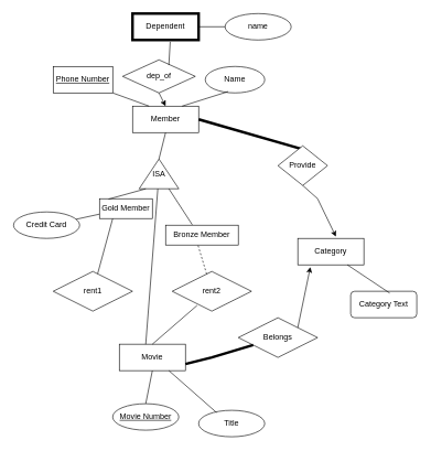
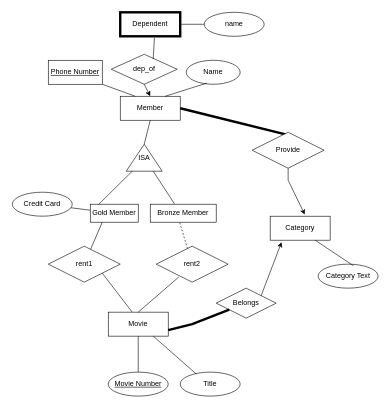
  <mxCell id="0" />
  <mxCell id="1" parent="0" />
- <mxCell id="2" value="Movie Number" style="ellipse;whiteSpace=wrap;html=1;align=center;fontStyle=4;" vertex="1" parent="1"><mxGeometry x="170" y="610" width="100" height="40" as="geometry" /></mxCell>
+ <mxCell id="2" value="Movie Number" style="ellipse;whiteSpace=wrap;html=1;align=center;fontStyle=4;" vertex="1" parent="1"><mxGeometry x="180" y="620" width="100" height="40" as="geometry" /></mxCell>
  <mxCell id="3" value="Title" style="ellipse;whiteSpace=wrap;html=1;align=center;" vertex="1" parent="1"><mxGeometry x="300" y="620" width="100" height="40" as="geometry" /></mxCell>
  <mxCell id="4" value="Member" style="whiteSpace=wrap;html=1;align=center;" vertex="1" parent="1"><mxGeometry x="200" y="160" width="100" height="40" as="geometry" /></mxCell>
  <mxCell id="5" value="Movie" style="whiteSpace=wrap;html=1;align=center;" vertex="1" parent="1"><mxGeometry x="180" y="520" width="100" height="40" as="geometry" /></mxCell>
  <mxCell id="6" value="Phone Number" style="whiteSpace=wrap;html=1;align=center;fontStyle=4;rounded=0;" vertex="1" parent="1"><mxGeometry x="80" y="100" width="90" height="40" as="geometry" /></mxCell>
  <mxCell id="7" value="Name" style="ellipse;whiteSpace=wrap;html=1;align=center;" vertex="1" parent="1"><mxGeometry x="310" y="100" width="90" height="40" as="geometry" /></mxCell>
  <mxCell id="8" value="" style="endArrow=none;html=1;rounded=0;entryX=0.385;entryY=0.95;entryDx=0;entryDy=0;entryPerimeter=0;exitX=0.75;exitY=0;exitDx=0;exitDy=0;" edge="1" parent="1" source="4" target="7"><mxGeometry width="50" height="50" relative="1" as="geometry"><mxPoint x="460" y="320" as="sourcePoint" /><mxPoint x="510" y="270" as="targetPoint" /></mxGeometry></mxCell>
  <mxCell id="9" value="Category" style="whiteSpace=wrap;html=1;align=center;" vertex="1" parent="1"><mxGeometry x="450" y="360" width="100" height="40" as="geometry" /></mxCell>
- <mxCell id="10" value="Category Text" style="whiteSpace=wrap;html=1;align=center;rounded=1;" vertex="1" parent="1"><mxGeometry x="530" y="440" width="100" height="40" as="geometry" /></mxCell>
- <mxCell id="11" value="Belongs" style="shape=rhombus;perimeter=rhombusPerimeter;whiteSpace=wrap;html=1;align=center;" vertex="1" parent="1"><mxGeometry x="360" y="480" width="120" height="60" as="geometry" /></mxCell>
+ <mxCell id="10" value="Category Text" style="ellipse;whiteSpace=wrap;html=1;align=center;" vertex="1" parent="1"><mxGeometry x="530" y="440" width="100" height="40" as="geometry" /></mxCell>
+ <mxCell id="11" value="Belongs" style="shape=rhombus;perimeter=rhombusPerimeter;whiteSpace=wrap;html=1;align=center;" vertex="1" parent="1"><mxGeometry x="360" y="480" width="100" height="50" as="geometry" /></mxCell>
  <mxCell id="12" value="" style="endArrow=none;html=1;rounded=0;entryX=1;entryY=0.75;entryDx=0;entryDy=0;strokeWidth=4;" edge="1" parent="1" source="11" target="5"><mxGeometry width="50" height="50" relative="1" as="geometry"><mxPoint x="220" y="410" as="sourcePoint" /><mxPoint x="270" y="360" as="targetPoint" /><Array as="points"><mxPoint x="320" y="540" /></Array></mxGeometry></mxCell>
  <mxCell id="13" value="" style="endArrow=none;html=1;rounded=0;exitX=0.575;exitY=0.117;exitDx=0;exitDy=0;exitPerimeter=0;fillColor=#000000;strokeColor=#000000;fontStyle=5;strokeWidth=4;entryX=1;entryY=0.5;entryDx=0;entryDy=0;" edge="1" parent="1" source="14" target="4"><mxGeometry width="50" height="50" relative="1" as="geometry"><mxPoint x="460" y="420" as="sourcePoint" /><mxPoint x="480" y="360" as="targetPoint" /></mxGeometry></mxCell>
- <mxCell id="14" value="Provide" style="shape=rhombus;perimeter=rhombusPerimeter;whiteSpace=wrap;html=1;align=center;" vertex="1" parent="1"><mxGeometry x="420" y="220" width="75" height="60" as="geometry" /></mxCell>
+ <mxCell id="14" value="Provide" style="shape=rhombus;perimeter=rhombusPerimeter;whiteSpace=wrap;html=1;align=center;" vertex="1" parent="1"><mxGeometry x="420" y="220" width="120" height="60" as="geometry" /></mxCell>
  <mxCell id="15" value="" style="endArrow=classic;html=1;rounded=0;exitX=0.5;exitY=1;exitDx=0;exitDy=0;entryX=0.577;entryY=-0.067;entryDx=0;entryDy=0;entryPerimeter=0;" edge="1" parent="1" source="14" target="9"><mxGeometry width="50" height="50" relative="1" as="geometry"><mxPoint x="420" y="460" as="sourcePoint" /><mxPoint x="370" y="510" as="targetPoint" /><Array as="points"><mxPoint x="480" y="300" /></Array></mxGeometry></mxCell>
  <mxCell id="16" value="Credit Card" style="ellipse;whiteSpace=wrap;html=1;align=center;" vertex="1" parent="1"><mxGeometry x="20" y="320" width="100" height="40" as="geometry" /></mxCell>
  <mxCell id="17" value="" style="endArrow=none;html=1;rounded=0;" edge="1" parent="1" source="16" target="18"><mxGeometry width="50" height="50" relative="1" as="geometry"><mxPoint x="90" y="700" as="sourcePoint" /><mxPoint x="140" y="650" as="targetPoint" /></mxGeometry></mxCell>
- <mxCell id="18" value="Gold Member" style="whiteSpace=wrap;html=1;align=center;" vertex="1" parent="1"><mxGeometry x="150" y="300" width="80" height="30" as="geometry" /></mxCell>
+ <mxCell id="18" value="Gold Member" style="whiteSpace=wrap;html=1;align=center;" vertex="1" parent="1"><mxGeometry x="150" y="340" width="80" height="30" as="geometry" /></mxCell>
  <mxCell id="19" value="Bronze Member" style="whiteSpace=wrap;html=1;align=center;" vertex="1" parent="1"><mxGeometry x="250" y="340" width="110" height="30" as="geometry" /></mxCell>
  <mxCell id="20" value="ISA" style="triangle;whiteSpace=wrap;html=1;direction=north;" vertex="1" parent="1"><mxGeometry x="210" y="240" width="60" height="45" as="geometry" /></mxCell>
  <mxCell id="21" value="" style="endArrow=none;html=1;rounded=0;entryX=1;entryY=1;entryDx=0;entryDy=0;exitX=0.25;exitY=0;exitDx=0;exitDy=0;" edge="1" parent="1" source="4" target="6"><mxGeometry width="50" height="50" relative="1" as="geometry"><mxPoint x="370" y="360" as="sourcePoint" /><mxPoint x="420" y="310" as="targetPoint" /></mxGeometry></mxCell>
  <mxCell id="22" value="" style="endArrow=none;html=1;rounded=0;exitX=1;exitY=0.5;exitDx=0;exitDy=0;entryX=0.5;entryY=1;entryDx=0;entryDy=0;" edge="1" parent="1" source="20" target="4"><mxGeometry width="50" height="50" relative="1" as="geometry"><mxPoint x="215" y="250" as="sourcePoint" /><mxPoint x="265" y="200" as="targetPoint" /></mxGeometry></mxCell>
  <mxCell id="23" value="" style="endArrow=none;html=1;rounded=0;exitX=0.171;exitY=0.022;exitDx=0;exitDy=0;exitPerimeter=0;" edge="1" parent="1" source="18"><mxGeometry width="50" height="50" relative="1" as="geometry"><mxPoint x="170" y="335" as="sourcePoint" /><mxPoint x="220" y="285" as="targetPoint" /></mxGeometry></mxCell>
  <mxCell id="24" value="" style="endArrow=none;html=1;rounded=0;entryX=0;entryY=0.75;entryDx=0;entryDy=0;exitX=0.367;exitY=-0.022;exitDx=0;exitDy=0;exitPerimeter=0;" edge="1" parent="1" source="19" target="20"><mxGeometry width="50" height="50" relative="1" as="geometry"><mxPoint x="300" y="460" as="sourcePoint" /><mxPoint x="350" y="410" as="targetPoint" /></mxGeometry></mxCell>
  <mxCell id="25" value="" style="endArrow=none;html=1;rounded=0;entryX=0.75;entryY=1;entryDx=0;entryDy=0;exitX=0.59;exitY=0.067;exitDx=0;exitDy=0;exitPerimeter=0;" edge="1" parent="1" source="10" target="9"><mxGeometry width="50" height="50" relative="1" as="geometry"><mxPoint x="300" y="460" as="sourcePoint" /><mxPoint x="350" y="410" as="targetPoint" /></mxGeometry></mxCell>
  <mxCell id="26" value="" style="endArrow=classic;html=1;rounded=0;exitX=1;exitY=0;exitDx=0;exitDy=0;entryX=0.19;entryY=1.083;entryDx=0;entryDy=0;entryPerimeter=0;" edge="1" parent="1" source="11" target="9"><mxGeometry width="50" height="50" relative="1" as="geometry"><mxPoint x="300" y="460" as="sourcePoint" /><mxPoint x="350" y="410" as="targetPoint" /></mxGeometry></mxCell>
  <mxCell id="27" value="" style="endArrow=none;html=1;rounded=0;exitX=0.5;exitY=0;exitDx=0;exitDy=0;entryX=0.5;entryY=1;entryDx=0;entryDy=0;" edge="1" parent="1" source="2" target="5"><mxGeometry width="50" height="50" relative="1" as="geometry"><mxPoint x="300" y="460" as="sourcePoint" /><mxPoint x="350" y="410" as="targetPoint" /></mxGeometry></mxCell>
  <mxCell id="28" value="" style="endArrow=none;html=1;rounded=0;exitX=0.27;exitY=0.083;exitDx=0;exitDy=0;exitPerimeter=0;entryX=0.75;entryY=1;entryDx=0;entryDy=0;" edge="1" parent="1" source="3" target="5"><mxGeometry width="50" height="50" relative="1" as="geometry"><mxPoint x="300" y="460" as="sourcePoint" /><mxPoint x="350" y="410" as="targetPoint" /></mxGeometry></mxCell>
  <mxCell id="29" value="rent2" style="shape=rhombus;perimeter=rhombusPerimeter;whiteSpace=wrap;html=1;align=center;" vertex="1" parent="1"><mxGeometry x="260" y="410" width="120" height="60" as="geometry" /></mxCell>
  <mxCell id="30" value="rent1" style="shape=rhombus;perimeter=rhombusPerimeter;whiteSpace=wrap;html=1;align=center;" vertex="1" parent="1"><mxGeometry x="80" y="410" width="120" height="60" as="geometry" /></mxCell>
  <mxCell id="31" value="" style="endArrow=none;html=1;rounded=0;entryX=0.25;entryY=1;entryDx=0;entryDy=0;" edge="1" parent="1" source="30" target="18"><mxGeometry width="50" height="50" relative="1" as="geometry"><mxPoint x="300" y="460" as="sourcePoint" /><mxPoint x="350" y="410" as="targetPoint" /></mxGeometry></mxCell>
  <mxCell id="32" value="" style="endArrow=none;html=1;rounded=0;entryX=0.445;entryY=1;entryDx=0;entryDy=0;entryPerimeter=0;dashed=1;" edge="1" parent="1" source="29" target="19"><mxGeometry width="50" height="50" relative="1" as="geometry"><mxPoint x="300" y="460" as="sourcePoint" /><mxPoint x="350" y="410" as="targetPoint" /></mxGeometry></mxCell>
- <mxCell id="33" value="" style="endArrow=none;html=1;rounded=0;exitX=0.4;exitY=0;exitDx=0;exitDy=0;exitPerimeter=0;" edge="1" parent="1" source="5" target="20"><mxGeometry width="50" height="50" relative="1" as="geometry"><mxPoint x="300" y="460" as="sourcePoint" /><mxPoint x="350" y="410" as="targetPoint" /></mxGeometry></mxCell>
+ <mxCell id="33" value="" style="endArrow=none;html=1;rounded=0;entryX=1;entryY=1;entryDx=0;entryDy=0;exitX=0.4;exitY=0;exitDx=0;exitDy=0;exitPerimeter=0;" edge="1" parent="1" source="5" target="30"><mxGeometry width="50" height="50" relative="1" as="geometry"><mxPoint x="300" y="460" as="sourcePoint" /><mxPoint x="350" y="410" as="targetPoint" /></mxGeometry></mxCell>
  <mxCell id="34" value="" style="endArrow=none;html=1;rounded=0;exitX=0.5;exitY=0;exitDx=0;exitDy=0;entryX=0.314;entryY=0.856;entryDx=0;entryDy=0;entryPerimeter=0;" edge="1" parent="1" source="5" target="29"><mxGeometry width="50" height="50" relative="1" as="geometry"><mxPoint x="300" y="460" as="sourcePoint" /><mxPoint x="350" y="410" as="targetPoint" /></mxGeometry></mxCell>
  <mxCell id="35" value="Dependent" style="whiteSpace=wrap;html=1;align=center;strokeWidth=4;" vertex="1" parent="1"><mxGeometry x="200" y="20" width="100" height="40" as="geometry" /></mxCell>
  <mxCell id="36" value="dep_of" style="shape=rhombus;perimeter=rhombusPerimeter;whiteSpace=wrap;html=1;align=center;" vertex="1" parent="1"><mxGeometry x="185" y="90" width="110" height="50" as="geometry" /></mxCell>
  <mxCell id="37" value="" style="endArrow=none;html=1;rounded=0;entryX=0.57;entryY=1.067;entryDx=0;entryDy=0;entryPerimeter=0;exitX=0.636;exitY=0.16;exitDx=0;exitDy=0;exitPerimeter=0;" edge="1" parent="1" source="36" target="35"><mxGeometry width="50" height="50" relative="1" as="geometry"><mxPoint x="300" y="360" as="sourcePoint" /><mxPoint x="350" y="310" as="targetPoint" /></mxGeometry></mxCell>
  <mxCell id="38" value="" style="endArrow=classic;html=1;rounded=0;entryX=0.5;entryY=0;entryDx=0;entryDy=0;exitX=0.5;exitY=1;exitDx=0;exitDy=0;" edge="1" parent="1" source="36" target="4"><mxGeometry width="50" height="50" relative="1" as="geometry"><mxPoint x="300" y="360" as="sourcePoint" /><mxPoint x="350" y="310" as="targetPoint" /></mxGeometry></mxCell>
  <mxCell id="39" value="name" style="ellipse;whiteSpace=wrap;html=1;align=center;" vertex="1" parent="1"><mxGeometry x="340" y="20" width="100" height="40" as="geometry" /></mxCell>
  <mxCell id="40" value="" style="endArrow=none;html=1;rounded=0;entryX=1;entryY=0.5;entryDx=0;entryDy=0;exitX=0;exitY=0.5;exitDx=0;exitDy=0;" edge="1" parent="1" source="39" target="35"><mxGeometry width="50" height="50" relative="1" as="geometry"><mxPoint x="300" y="360" as="sourcePoint" /><mxPoint x="350" y="310" as="targetPoint" /></mxGeometry></mxCell>
